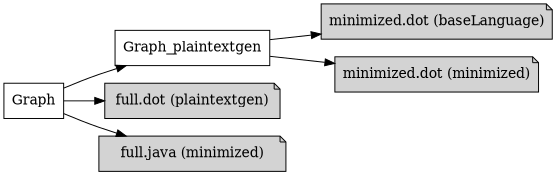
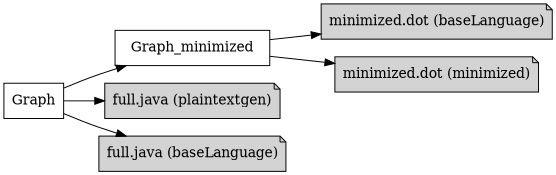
  digraph {
    rankdir=LR
    node [shape=note style=filled]
    "Graph" [fillcolor=white shape=rectangle]
-   Graph_minimized [fillcolor=white shape=rectangle label=Graph_plaintextgen]
-   "full.dot (plaintextgen)"
-   "full.java (baseLanguage)" [label="full.java (minimized)"]
+   Graph_minimized [fillcolor=white shape=rectangle]
+   "full.dot (plaintextgen)" [label="full.java (plaintextgen)"]
+   "full.java (baseLanguage)"
    n5 [label="minimized.dot (baseLanguage)"]
    n6 [label="minimized.dot (minimized)"]
    "Graph" -> Graph_minimized
    "Graph" -> "full.dot (plaintextgen)"
    "Graph" -> "full.java (baseLanguage)"
    Graph_minimized -> n5
    Graph_minimized -> n6
  }
